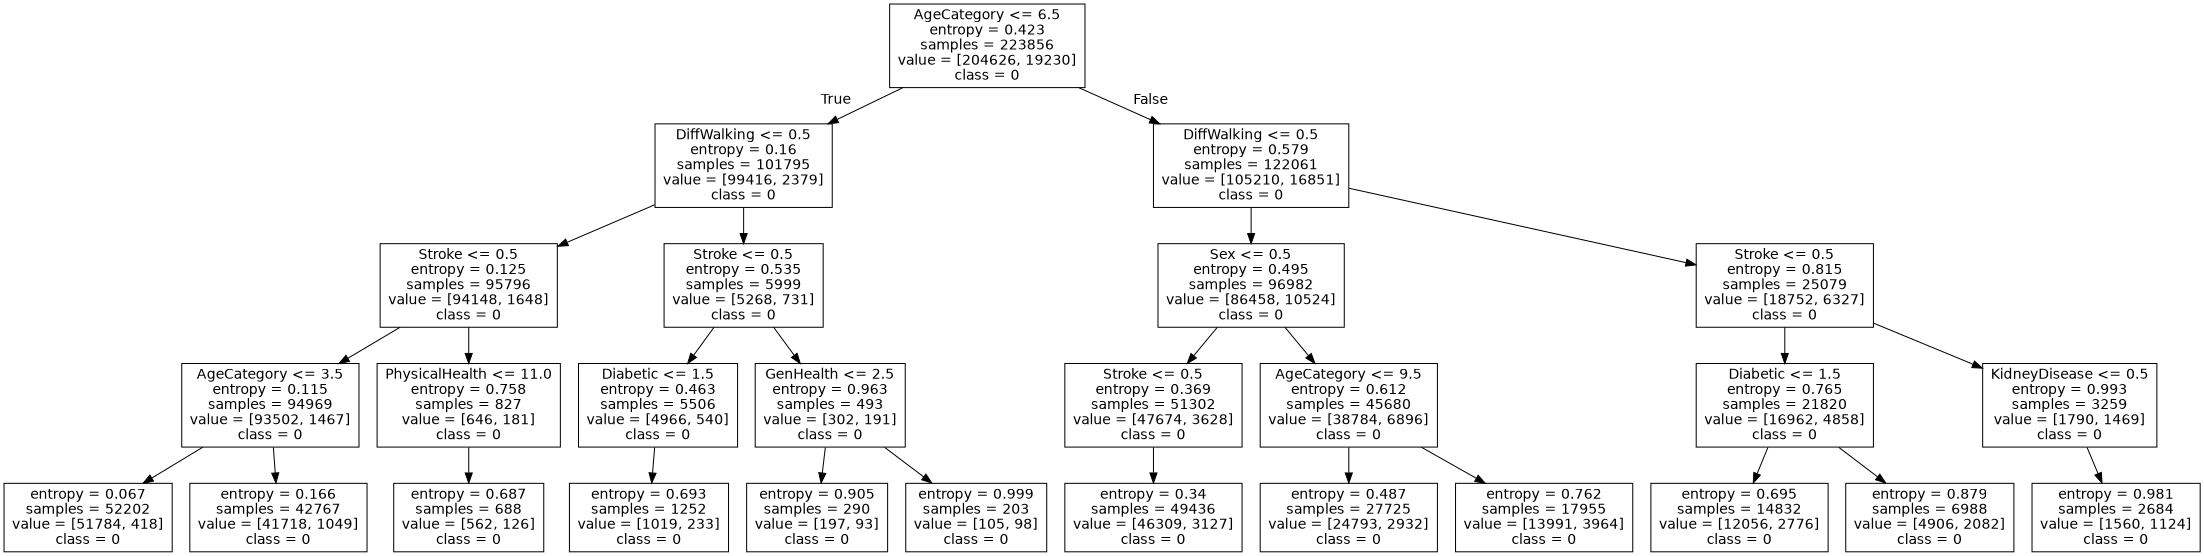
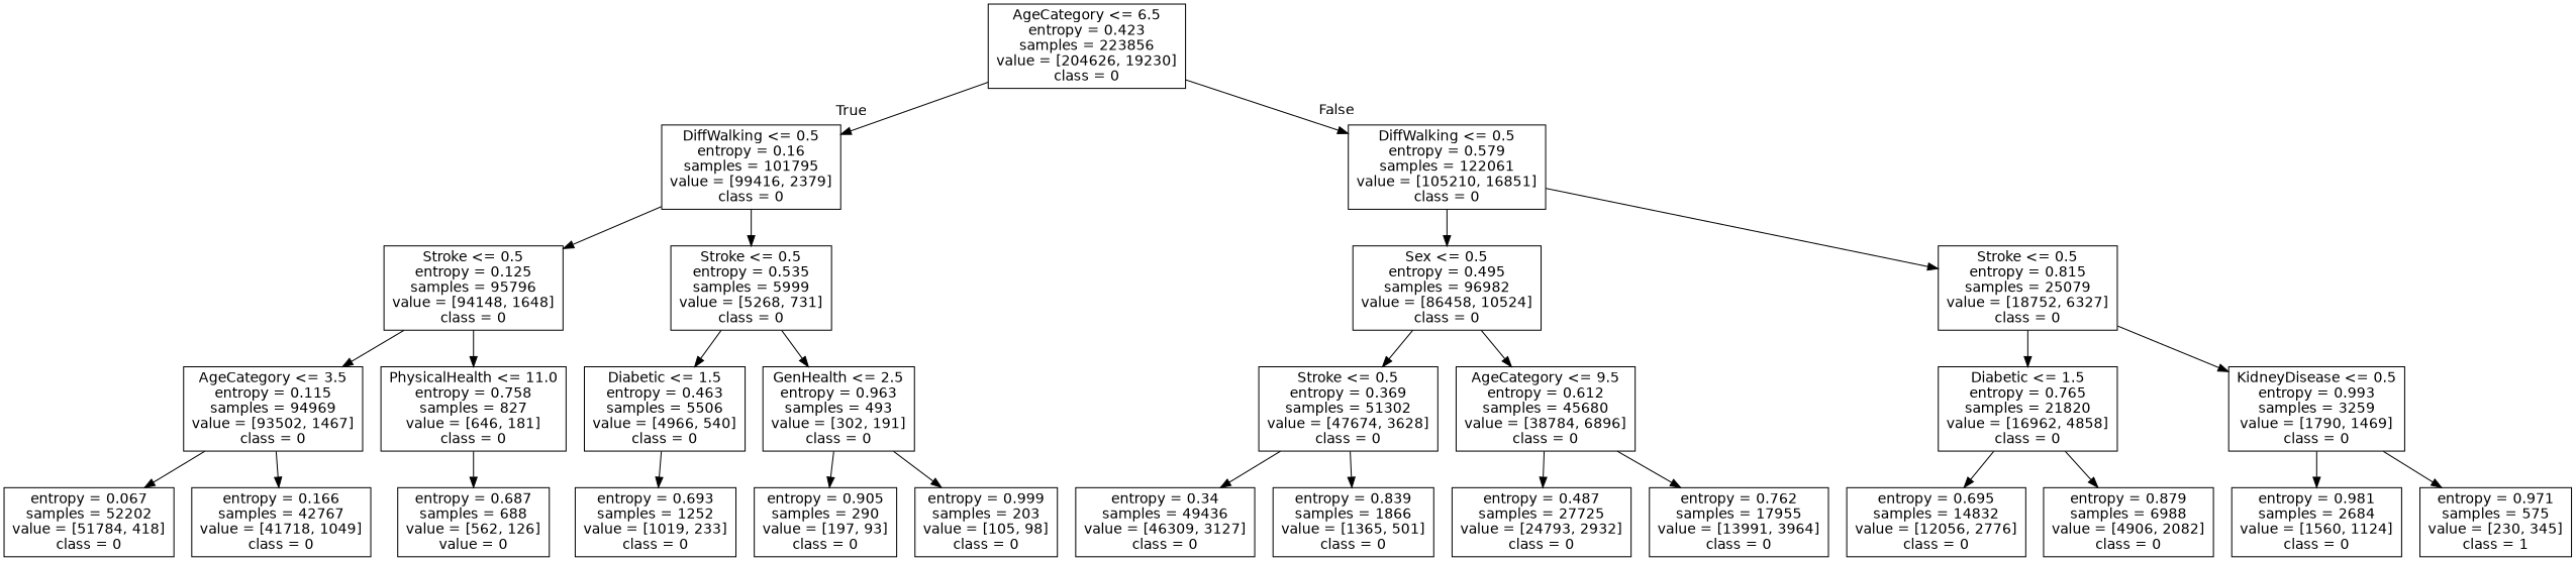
  digraph {
    node [fontname=helvetica shape=box]
    edge [fontname=helvetica]
    n1 [label="AgeCategory <= 6.5\nentropy = 0.423\nsamples = 223856\nvalue = [204626, 19230]\nclass = 0"]
    n2 [label="DiffWalking <= 0.5\nentropy = 0.16\nsamples = 101795\nvalue = [99416, 2379]\nclass = 0"]
    n3 [label="DiffWalking <= 0.5\nentropy = 0.579\nsamples = 122061\nvalue = [105210, 16851]\nclass = 0"]
    n4 [label="Stroke <= 0.5\nentropy = 0.125\nsamples = 95796\nvalue = [94148, 1648]\nclass = 0"]
    n5 [label="Stroke <= 0.5\nentropy = 0.535\nsamples = 5999\nvalue = [5268, 731]\nclass = 0"]
    n6 [label="Sex <= 0.5\nentropy = 0.495\nsamples = 96982\nvalue = [86458, 10524]\nclass = 0"]
    n7 [label="Stroke <= 0.5\nentropy = 0.815\nsamples = 25079\nvalue = [18752, 6327]\nclass = 0"]
    n8 [label="AgeCategory <= 3.5\nentropy = 0.115\nsamples = 94969\nvalue = [93502, 1467]\nclass = 0"]
    n9 [label="PhysicalHealth <= 11.0\nentropy = 0.758\nsamples = 827\nvalue = [646, 181]\nclass = 0"]
    n10 [label="Diabetic <= 1.5\nentropy = 0.463\nsamples = 5506\nvalue = [4966, 540]\nclass = 0"]
    n11 [label="GenHealth <= 2.5\nentropy = 0.963\nsamples = 493\nvalue = [302, 191]\nclass = 0"]
    n12 [label="entropy = 0.067\nsamples = 52202\nvalue = [51784, 418]\nclass = 0"]
    n13 [label="entropy = 0.166\nsamples = 42767\nvalue = [41718, 1049]\nclass = 0"]
-   n14 [label="entropy = 0.687\nsamples = 688\nvalue = [562, 126]\nclass = 0"]
+   n14 [label="entropy = 0.687\nsamples = 688\nvalue = [562, 126]\nvalue = 0"]
    n15 [label="entropy = 0.693\nsamples = 1252\nvalue = [1019, 233]\nclass = 0"]
    n16 [label="entropy = 0.905\nsamples = 290\nvalue = [197, 93]\nclass = 0"]
    n17 [label="entropy = 0.999\nsamples = 203\nvalue = [105, 98]\nclass = 0"]
    n18 [label="Stroke <= 0.5\nentropy = 0.369\nsamples = 51302\nvalue = [47674, 3628]\nclass = 0"]
    n19 [label="AgeCategory <= 9.5\nentropy = 0.612\nsamples = 45680\nvalue = [38784, 6896]\nclass = 0"]
    n20 [label="Diabetic <= 1.5\nentropy = 0.765\nsamples = 21820\nvalue = [16962, 4858]\nclass = 0"]
    n21 [label="KidneyDisease <= 0.5\nentropy = 0.993\nsamples = 3259\nvalue = [1790, 1469]\nclass = 0"]
    n22 [label="entropy = 0.34\nsamples = 49436\nvalue = [46309, 3127]\nclass = 0"]
+   n23 [label="entropy = 0.839\nsamples = 1866\nvalue = [1365, 501]\nclass = 0"]
    n24 [label="entropy = 0.487\nsamples = 27725\nvalue = [24793, 2932]\nclass = 0"]
    n25 [label="entropy = 0.762\nsamples = 17955\nvalue = [13991, 3964]\nclass = 0"]
    n26 [label="entropy = 0.695\nsamples = 14832\nvalue = [12056, 2776]\nclass = 0"]
    n27 [label="entropy = 0.879\nsamples = 6988\nvalue = [4906, 2082]\nclass = 0"]
    n28 [label="entropy = 0.981\nsamples = 2684\nvalue = [1560, 1124]\nclass = 0"]
+   n29 [label="entropy = 0.971\nsamples = 575\nvalue = [230, 345]\nclass = 1"]
    n1 -> n2 [headlabel=True labelangle=45 labeldistance=2.5]
    n1 -> n3 [headlabel=False labelangle=-45 labeldistance=2.5]
    n2 -> n4
    n2 -> n5
    n3 -> n6
    n3 -> n7
    n4 -> n8
    n4 -> n9
    n5 -> n10
    n5 -> n11
    n6 -> n18
    n6 -> n19
    n7 -> n20
    n7 -> n21
    n8 -> n12
    n8 -> n13
    n9 -> n14
    n10 -> n15
    n11 -> n16
    n11 -> n17
    n18 -> n22
+   n18 -> n23
    n19 -> n24
    n19 -> n25
    n20 -> n26
    n20 -> n27
    n21 -> n28
+   n21 -> n29
  }
